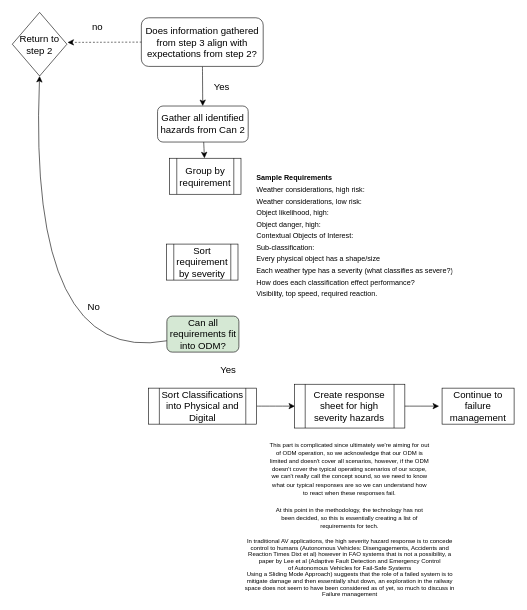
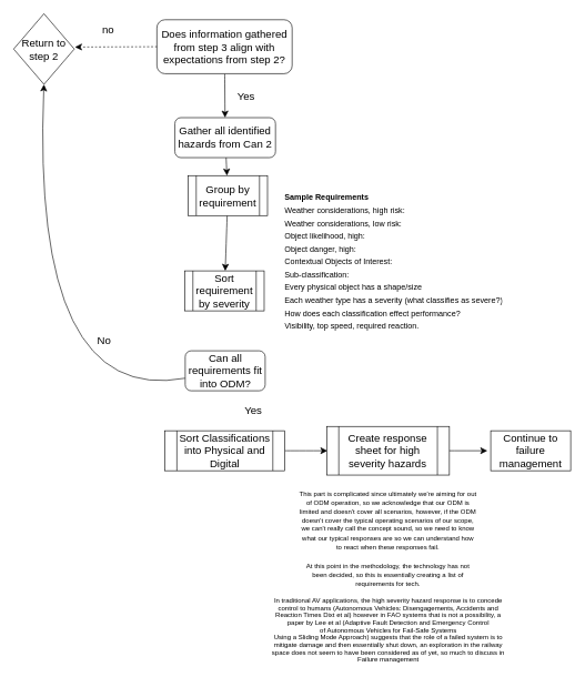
  <mxCell id="0" />
  <mxCell id="1" parent="0" />
  <mxCell id="2" value="" style="edgeStyle=none;curved=1;rounded=0;orthogonalLoop=1;jettySize=auto;html=1;fontSize=12;startSize=8;endSize=8;" edge="1" parent="1" source="3" target="8"><mxGeometry relative="1" as="geometry" /></mxCell>
  <mxCell id="3" value="Does information gathered from step 3 align with expectations from step 2?" style="rounded=1;whiteSpace=wrap;html=1;fontSize=16;" vertex="1" parent="1"><mxGeometry x="235" y="29" width="203" height="81" as="geometry" /></mxCell>
  <mxCell id="4" value="" style="endArrow=classic;html=1;rounded=0;fontSize=12;startSize=8;endSize=8;curved=1;exitX=0;exitY=0.5;exitDx=0;exitDy=0;dashed=1;" edge="1" parent="1" source="3"><mxGeometry width="50" height="50" relative="1" as="geometry"><mxPoint x="319" y="405" as="sourcePoint" /><mxPoint x="112" y="70" as="targetPoint" /></mxGeometry></mxCell>
  <mxCell id="5" value="Return to step 2" style="rhombus;whiteSpace=wrap;html=1;fontSize=16;" vertex="1" parent="1"><mxGeometry x="20" y="20" width="91" height="106" as="geometry" /></mxCell>
  <mxCell id="6" value="no" style="text;html=1;strokeColor=none;fillColor=none;align=center;verticalAlign=middle;whiteSpace=wrap;rounded=0;fontSize=16;" vertex="1" parent="1"><mxGeometry x="132" y="29" width="60" height="30" as="geometry" /></mxCell>
  <mxCell id="7" value="" style="edgeStyle=none;curved=1;rounded=0;orthogonalLoop=1;jettySize=auto;html=1;fontSize=12;startSize=8;endSize=8;" edge="1" parent="1" source="8" target="11"><mxGeometry relative="1" as="geometry" /></mxCell>
  <mxCell id="8" value="Gather all identified hazards from Can 2" style="whiteSpace=wrap;html=1;fontSize=16;rounded=1;" vertex="1" parent="1"><mxGeometry x="262" y="176" width="151" height="60" as="geometry" /></mxCell>
  <mxCell id="9" value="Yes" style="text;html=1;strokeColor=none;fillColor=none;align=center;verticalAlign=middle;whiteSpace=wrap;rounded=0;fontSize=16;" vertex="1" parent="1"><mxGeometry x="339" y="128" width="60" height="30" as="geometry" /></mxCell>
+ <mxCell id="10" value="" style="edgeStyle=none;curved=1;rounded=0;orthogonalLoop=1;jettySize=auto;html=1;fontSize=12;startSize=8;endSize=8;" edge="1" parent="1" source="11" target="13"><mxGeometry relative="1" as="geometry" /></mxCell>
  <mxCell id="11" value="Group by requirement" style="shape=process;whiteSpace=wrap;html=1;backgroundOutline=1;fontSize=16;" vertex="1" parent="1"><mxGeometry x="282" y="263" width="119" height="60" as="geometry" /></mxCell>
  <mxCell id="12" value="&lt;p style=&quot;line-height: 20%;&quot;&gt;&lt;/p&gt;&lt;h1 style=&quot;line-height: 100%; font-size: 12px;&quot;&gt;&lt;font style=&quot;font-size: 12px;&quot;&gt;Sample Requirements&lt;br&gt;&lt;/font&gt;&lt;/h1&gt;&lt;p style=&quot;line-height: 60%; font-size: 12px;&quot;&gt;&lt;font style=&quot;font-size: 12px;&quot;&gt;Weather considerations, high risk:&lt;/font&gt;&lt;/p&gt;&lt;p style=&quot;line-height: 60%; font-size: 12px;&quot;&gt;&lt;font style=&quot;font-size: 12px;&quot;&gt;Weather considerations, low risk:&lt;/font&gt;&lt;/p&gt;&lt;p style=&quot;line-height: 60%; font-size: 12px;&quot;&gt;&lt;font style=&quot;font-size: 12px;&quot;&gt;Object likelihood, high:&lt;/font&gt;&lt;/p&gt;&lt;p style=&quot;line-height: 60%; font-size: 12px;&quot;&gt;&lt;font style=&quot;font-size: 12px;&quot;&gt;Object danger, high:&lt;/font&gt;&lt;/p&gt;&lt;p style=&quot;line-height: 60%; font-size: 12px;&quot;&gt;&lt;font style=&quot;font-size: 12px;&quot;&gt;Contextual Objects of Interest:&lt;/font&gt;&lt;/p&gt;&lt;p style=&quot;line-height: 60%; font-size: 12px;&quot;&gt;&lt;font style=&quot;font-size: 12px;&quot;&gt;Sub-classification:&lt;/font&gt;&lt;/p&gt;&lt;p style=&quot;line-height: 60%; font-size: 12px;&quot;&gt;&lt;font style=&quot;font-size: 12px;&quot;&gt;Every physical object has a shape/size&lt;/font&gt;&lt;/p&gt;&lt;p style=&quot;line-height: 60%; font-size: 12px;&quot;&gt;&lt;font style=&quot;font-size: 12px;&quot;&gt;Each weather type has a severity (what classifies as severe?)&lt;/font&gt;&lt;/p&gt;&lt;p style=&quot;line-height: 60%; font-size: 12px;&quot;&gt;&lt;font style=&quot;font-size: 12px;&quot;&gt;How does each classification effect performance?&lt;/font&gt;&lt;/p&gt;&lt;p style=&quot;line-height: 60%; font-size: 12px;&quot;&gt;&lt;font style=&quot;font-size: 12px;&quot;&gt;Visibility, top speed, required reaction.&lt;font style=&quot;font-size: 12px;&quot;&gt;&lt;br&gt;&lt;/font&gt;&lt;/font&gt;&lt;/p&gt;&lt;p&gt;&lt;/p&gt;" style="text;html=1;strokeColor=none;fillColor=none;spacing=5;spacingTop=-20;whiteSpace=wrap;overflow=hidden;rounded=0;fontSize=16;" vertex="1" parent="1"><mxGeometry x="422" y="283" width="360" height="238" as="geometry" /></mxCell>
  <mxCell id="13" value="Sort requirement by severity" style="shape=process;whiteSpace=wrap;html=1;backgroundOutline=1;fontSize=16;" vertex="1" parent="1"><mxGeometry x="277" y="406" width="119" height="60" as="geometry" /></mxCell>
  <mxCell id="14" style="edgeStyle=none;curved=1;rounded=0;orthogonalLoop=1;jettySize=auto;html=1;entryX=0.5;entryY=1;entryDx=0;entryDy=0;fontSize=12;startSize=8;endSize=8;" edge="1" parent="1" source="15" target="5"><mxGeometry relative="1" as="geometry"><Array as="points"><mxPoint x="46" y="610" /></Array></mxGeometry></mxCell>
- <mxCell id="15" value="Can all requirements fit into ODM?" style="rounded=1;whiteSpace=wrap;html=1;fontSize=16;fillColor=#d5e8d4;" vertex="1" parent="1"><mxGeometry x="277.5" y="526" width="120" height="60" as="geometry" /></mxCell>
+ <mxCell id="15" value="Can all requirements fit into ODM?" style="rounded=1;whiteSpace=wrap;html=1;fontSize=16;" vertex="1" parent="1"><mxGeometry x="277.5" y="526" width="120" height="60" as="geometry" /></mxCell>
  <mxCell id="16" value="No" style="text;html=1;strokeColor=none;fillColor=none;align=center;verticalAlign=middle;whiteSpace=wrap;rounded=0;fontSize=16;" vertex="1" parent="1"><mxGeometry x="126" y="496" width="60" height="30" as="geometry" /></mxCell>
  <mxCell id="17" value="" style="edgeStyle=none;curved=1;rounded=0;orthogonalLoop=1;jettySize=auto;html=1;fontSize=12;startSize=8;endSize=8;" edge="1" parent="1" source="18"><mxGeometry relative="1" as="geometry"><mxPoint x="491" y="676" as="targetPoint" /></mxGeometry></mxCell>
  <mxCell id="18" value="Sort Classifications into Physical and Digital" style="shape=process;whiteSpace=wrap;html=1;backgroundOutline=1;fontSize=16;" vertex="1" parent="1"><mxGeometry x="247" y="646" width="180" height="60" as="geometry" /></mxCell>
  <mxCell id="19" value="Yes" style="text;html=1;strokeColor=none;fillColor=none;align=center;verticalAlign=middle;whiteSpace=wrap;rounded=0;fontSize=16;" vertex="1" parent="1"><mxGeometry x="350" y="601" width="60" height="30" as="geometry" /></mxCell>
  <mxCell id="20" value="" style="edgeStyle=none;curved=1;rounded=0;orthogonalLoop=1;jettySize=auto;html=1;fontSize=12;startSize=8;endSize=8;" edge="1" parent="1"><mxGeometry relative="1" as="geometry"><mxPoint x="628" y="676" as="sourcePoint" /><mxPoint x="731" y="676" as="targetPoint" /></mxGeometry></mxCell>
  <mxCell id="21" value="Continue to failure management" style="rounded=0;whiteSpace=wrap;html=1;fontSize=16;" vertex="1" parent="1"><mxGeometry x="736" y="646" width="120" height="60" as="geometry" /></mxCell>
  <mxCell id="22" value="&lt;p style=&quot;line-height: 70%;&quot;&gt;&lt;font style=&quot;font-size: 10px;&quot;&gt;This part is complicated since ultimately we're aiming for out of ODM operation, so we acknowledge that our ODM is limited and doesn't cover all scenarios, however, if the ODM doesn't cover the typical operating scenarios of our scope, we can't really call the concept sound, so we need to know what our typical responses are so we can understand how to react when these responses fail.&lt;/font&gt;&lt;/p&gt;&lt;p style=&quot;line-height: 70%;&quot;&gt;&lt;font style=&quot;font-size: 10px;&quot;&gt;At this point in the methodology, the technology has not been decided, so this is essentially creating a list of requirements for tech.&lt;br&gt;&lt;/font&gt;&lt;/p&gt;" style="text;html=1;strokeColor=none;fillColor=none;align=center;verticalAlign=middle;whiteSpace=wrap;rounded=0;fontSize=16;" vertex="1" parent="1"><mxGeometry x="448" y="740" width="268" height="134" as="geometry" /></mxCell>
  <mxCell id="23" value="Create response sheet for high severity hazards" style="shape=process;whiteSpace=wrap;html=1;backgroundOutline=1;fontSize=16;" vertex="1" parent="1"><mxGeometry x="490" y="639.5" width="184" height="73" as="geometry" /></mxCell>
  <mxCell id="24" value="&lt;p style=&quot;line-height: 110%; font-size: 10px;&quot;&gt;&lt;font style=&quot;font-size: 10px;&quot;&gt;In traditional AV applications, the high severity hazard response is to concede control to humans (&lt;font style=&quot;font-size: 10px;&quot;&gt;Autonomous Vehicles: Disengagements, Accidents and Reaction Times Dixt et al) however in FAO systems that is not a possibility, a paper by Lee et al (Adaptive Fault Detection and Emergency Control&lt;br&gt;of Autonomous Vehicles for Fail-Safe Systems&lt;br&gt;Using a Sliding Mode Approach) suggests that the role of a failed system is to mitigate damage and then essentially shut down, an exploration in the railway space does not seem to have been considered as of yet, so much to discuss in Failure management&lt;br&gt;&lt;/font&gt;&lt;/font&gt;&lt;/p&gt;" style="text;html=1;strokeColor=none;fillColor=none;align=center;verticalAlign=middle;whiteSpace=wrap;rounded=0;fontSize=16;" vertex="1" parent="1"><mxGeometry x="399.5" y="896" width="365" height="98" as="geometry" /></mxCell>
